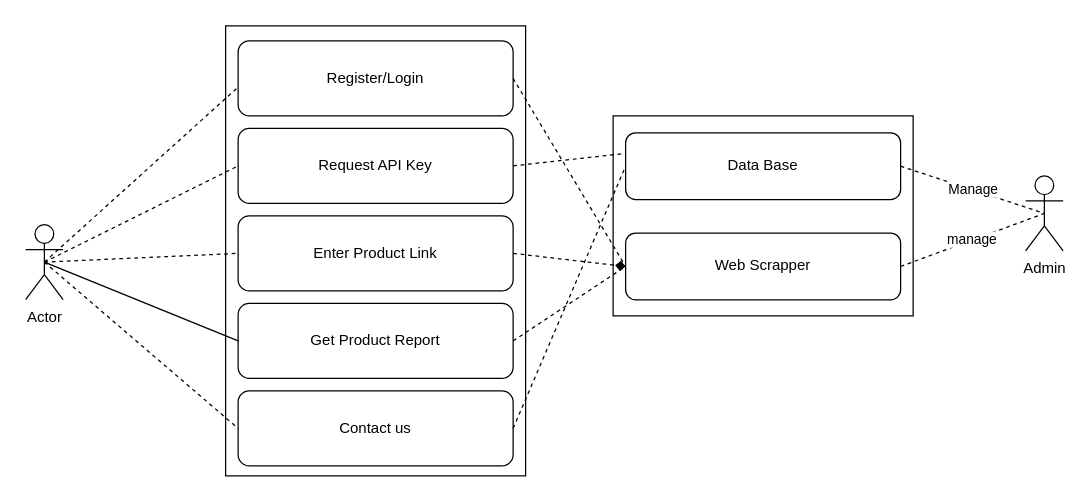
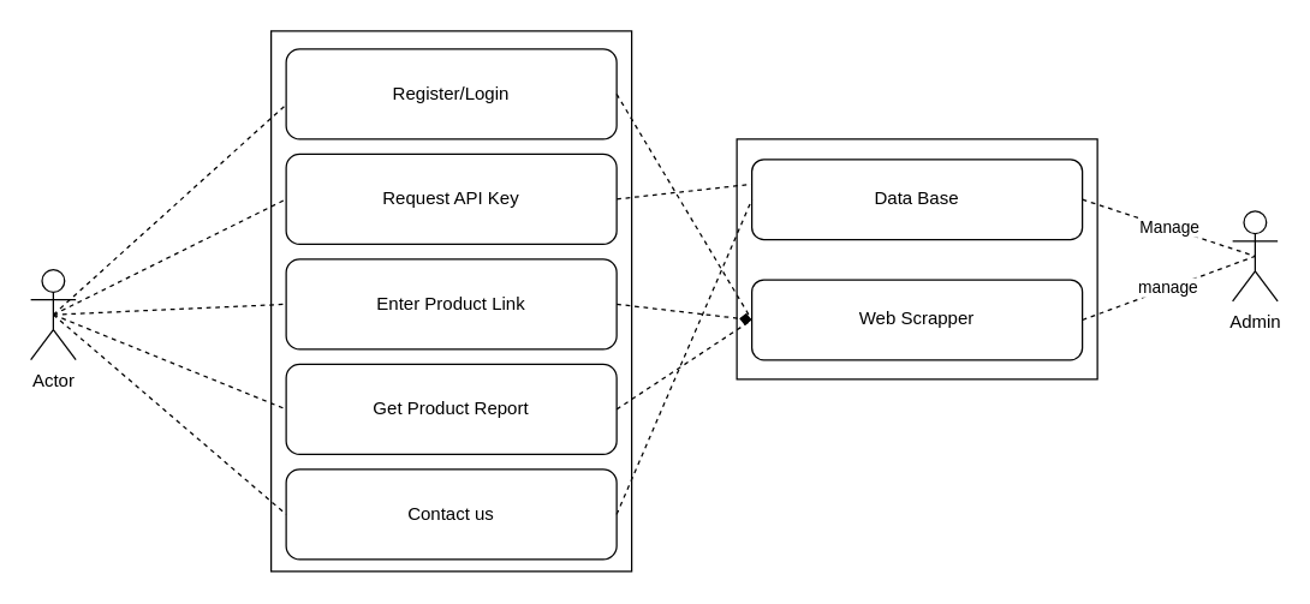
  <mxCell id="0" />
  <mxCell id="1" parent="0" />
  <mxCell id="2" value="" style="group" parent="1" vertex="1" connectable="0"><mxGeometry x="180" y="20" width="550" height="360" as="geometry" /></mxCell>
  <mxCell id="3" value="" style="group" parent="2" vertex="1" connectable="0"><mxGeometry width="240" height="360" as="geometry" /></mxCell>
  <mxCell id="4" value="" style="rounded=0;whiteSpace=wrap;html=1;" parent="3" vertex="1"><mxGeometry width="240" height="360" as="geometry" /></mxCell>
  <mxCell id="5" value="Register/Login" style="rounded=1;whiteSpace=wrap;html=1;" parent="3" vertex="1"><mxGeometry x="10" y="12" width="220" height="60" as="geometry" /></mxCell>
  <mxCell id="6" value="Request API Key" style="rounded=1;whiteSpace=wrap;html=1;" parent="3" vertex="1"><mxGeometry x="10" y="82" width="220" height="60" as="geometry" /></mxCell>
  <mxCell id="7" value="Enter Product Link" style="rounded=1;whiteSpace=wrap;html=1;" parent="3" vertex="1"><mxGeometry x="10" y="152" width="220" height="60" as="geometry" /></mxCell>
  <mxCell id="8" value="Get Product Report" style="rounded=1;whiteSpace=wrap;html=1;" parent="3" vertex="1"><mxGeometry x="10" y="222" width="220" height="60" as="geometry" /></mxCell>
  <mxCell id="9" value="Contact us" style="rounded=1;whiteSpace=wrap;html=1;" parent="3" vertex="1"><mxGeometry x="10" y="292" width="220" height="60" as="geometry" /></mxCell>
  <mxCell id="10" value="" style="group" parent="2" vertex="1" connectable="0"><mxGeometry x="310" y="42" width="240" height="217" as="geometry" /></mxCell>
  <mxCell id="11" value="" style="rounded=0;whiteSpace=wrap;html=1;" parent="10" vertex="1"><mxGeometry y="30" width="240" height="160" as="geometry" /></mxCell>
  <mxCell id="12" value="Data Base" style="rounded=1;whiteSpace=wrap;html=1;" parent="10" vertex="1"><mxGeometry x="10" y="43.578" width="220" height="53.361" as="geometry" /></mxCell>
  <mxCell id="13" value="&lt;span style=&quot;color: rgba(0 , 0 , 0 , 0) ; font-family: monospace ; font-size: 0px&quot;&gt;%3CmxGraphModel%3E%3Croot%3E%3CmxCell%20id%3D%220%22%2F%3E%3CmxCell%20id%3D%221%22%20parent%3D%220%22%2F%3E%3CmxCell%20id%3D%222%22%20value%3D%22%22%20style%3D%22rounded%3D1%3BwhiteSpace%3Dwrap%3Bhtml%3D1%3B%22%20vertex%3D%221%22%20parent%3D%221%22%3E%3CmxGeometry%20x%3D%22250%22%20y%3D%22560%22%20width%3D%22220%22%20height%3D%2260%22%20as%3D%22geometry%22%2F%3E%3C%2FmxCell%3E%3C%2Froot%3E%3C%2FmxGraphModel%3E&lt;/span&gt;" style="text;html=1;resizable=0;points=[];autosize=1;align=left;verticalAlign=top;spacingTop=-4;" parent="10" vertex="1"><mxGeometry x="160" width="20" height="20" as="geometry" /></mxCell>
  <mxCell id="14" value="Web Scrapper" style="rounded=1;whiteSpace=wrap;html=1;" parent="10" vertex="1"><mxGeometry x="10" y="123.799" width="220" height="53.361" as="geometry" /></mxCell>
  <mxCell id="15" value="" style="endArrow=none;dashed=1;html=1;entryX=0;entryY=0.5;entryDx=0;entryDy=0;exitX=1;exitY=0.5;exitDx=0;exitDy=0;" parent="2" source="8" target="14" edge="1"><mxGeometry width="50" height="50" relative="1" as="geometry"><mxPoint y="362" as="sourcePoint" /><mxPoint x="50" y="312" as="targetPoint" /></mxGeometry></mxCell>
  <mxCell id="16" value="" style="endArrow=none;dashed=1;html=1;exitX=1;exitY=0.5;exitDx=0;exitDy=0;entryX=0;entryY=0.5;entryDx=0;entryDy=0;" parent="2" source="9" target="12" edge="1"><mxGeometry width="50" height="50" relative="1" as="geometry"><mxPoint x="240" y="262" as="sourcePoint" /><mxPoint x="330" y="232" as="targetPoint" /></mxGeometry></mxCell>
  <mxCell id="17" value="" style="endArrow=diamond;dashed=1;html=1;exitX=1;exitY=0.5;exitDx=0;exitDy=0;entryX=0;entryY=0.5;entryDx=0;entryDy=0;" parent="2" source="7" target="14" edge="1"><mxGeometry width="50" height="50" relative="1" as="geometry"><mxPoint x="250" y="342" as="sourcePoint" /><mxPoint x="340" y="122" as="targetPoint" /></mxGeometry></mxCell>
  <mxCell id="18" value="" style="endArrow=none;dashed=1;html=1;exitX=1;exitY=0.5;exitDx=0;exitDy=0;entryX=0;entryY=0.5;entryDx=0;entryDy=0;" parent="2" source="5" target="14" edge="1"><mxGeometry width="50" height="50" relative="1" as="geometry"><mxPoint x="260" y="352" as="sourcePoint" /><mxPoint x="350" y="132" as="targetPoint" /></mxGeometry></mxCell>
  <mxCell id="19" value="" style="endArrow=none;dashed=1;html=1;exitX=1;exitY=0.5;exitDx=0;exitDy=0;" parent="1" source="6" edge="1"><mxGeometry width="50" height="50" relative="1" as="geometry"><mxPoint x="420" y="352" as="sourcePoint" /><mxPoint x="500" y="122" as="targetPoint" /></mxGeometry></mxCell>
  <mxCell id="20" value="Admin" style="shape=umlActor;verticalLabelPosition=bottom;labelBackgroundColor=#ffffff;verticalAlign=top;html=1;outlineConnect=0;" parent="1" vertex="1"><mxGeometry x="820" y="140" width="30" height="60" as="geometry" /></mxCell>
  <mxCell id="21" value="manage" style="endArrow=none;dashed=1;html=1;entryX=0.5;entryY=0.5;entryDx=0;entryDy=0;entryPerimeter=0;exitX=1;exitY=0.5;exitDx=0;exitDy=0;" parent="1" source="14" target="20" edge="1"><mxGeometry width="50" height="50" relative="1" as="geometry"><mxPoint x="740" y="212" as="sourcePoint" /><mxPoint x="790" y="162" as="targetPoint" /></mxGeometry></mxCell>
  <mxCell id="22" value="Manage" style="endArrow=none;dashed=1;html=1;entryX=0.5;entryY=0.5;entryDx=0;entryDy=0;entryPerimeter=0;exitX=1;exitY=0.5;exitDx=0;exitDy=0;" parent="1" source="12" target="20" edge="1"><mxGeometry width="50" height="50" relative="1" as="geometry"><mxPoint x="758" y="122" as="sourcePoint" /><mxPoint x="870" y="402" as="targetPoint" /></mxGeometry></mxCell>
  <mxCell id="23" value="Actor" style="shape=umlActor;verticalLabelPosition=bottom;labelBackgroundColor=#ffffff;verticalAlign=top;html=1;outlineConnect=0;" parent="1" vertex="1"><mxGeometry x="20" y="179" width="30" height="60" as="geometry" /></mxCell>
  <mxCell id="24" value="" style="endArrow=none;dashed=1;html=1;entryX=0;entryY=0.5;entryDx=0;entryDy=0;exitX=0.5;exitY=0.5;exitDx=0;exitDy=0;exitPerimeter=0;" parent="1" source="23" edge="1"><mxGeometry width="50" height="50" relative="1" as="geometry"><mxPoint x="20" y="459" as="sourcePoint" /><mxPoint x="190" y="69" as="targetPoint" /></mxGeometry></mxCell>
  <mxCell id="25" value="" style="endArrow=none;dashed=1;html=1;entryX=0;entryY=0.5;entryDx=0;entryDy=0;exitX=0.5;exitY=0.5;exitDx=0;exitDy=0;exitPerimeter=0;" parent="1" source="23" target="6" edge="1"><mxGeometry width="50" height="50" relative="1" as="geometry"><mxPoint x="45" y="219" as="sourcePoint" /><mxPoint x="200" y="79" as="targetPoint" /></mxGeometry></mxCell>
  <mxCell id="26" value="" style="endArrow=none;dashed=1;html=1;entryX=0;entryY=0.5;entryDx=0;entryDy=0;exitX=0.5;exitY=0.5;exitDx=0;exitDy=0;exitPerimeter=0;" parent="1" source="23" target="7" edge="1"><mxGeometry width="50" height="50" relative="1" as="geometry"><mxPoint x="40" y="212" as="sourcePoint" /><mxPoint x="210" y="89" as="targetPoint" /></mxGeometry></mxCell>
- <mxCell id="27" value="" style="endArrow=none;dashed=0;html=1;entryX=0;entryY=0.5;entryDx=0;entryDy=0;exitX=0.5;exitY=0.5;exitDx=0;exitDy=0;exitPerimeter=0;" parent="1" source="23" target="8" edge="1"><mxGeometry width="50" height="50" relative="1" as="geometry"><mxPoint x="65" y="239" as="sourcePoint" /><mxPoint x="220" y="99" as="targetPoint" /></mxGeometry></mxCell>
+ <mxCell id="27" value="" style="endArrow=none;dashed=1;html=1;entryX=0;entryY=0.5;entryDx=0;entryDy=0;exitX=0.5;exitY=0.5;exitDx=0;exitDy=0;exitPerimeter=0;" parent="1" source="23" target="8" edge="1"><mxGeometry width="50" height="50" relative="1" as="geometry"><mxPoint x="65" y="239" as="sourcePoint" /><mxPoint x="220" y="99" as="targetPoint" /></mxGeometry></mxCell>
  <mxCell id="28" value="" style="endArrow=none;dashed=1;html=1;entryX=0;entryY=0.5;entryDx=0;entryDy=0;exitX=0.5;exitY=0.5;exitDx=0;exitDy=0;exitPerimeter=0;" parent="1" source="23" target="9" edge="1"><mxGeometry width="50" height="50" relative="1" as="geometry"><mxPoint x="75" y="249" as="sourcePoint" /><mxPoint x="230" y="109" as="targetPoint" /></mxGeometry></mxCell>
